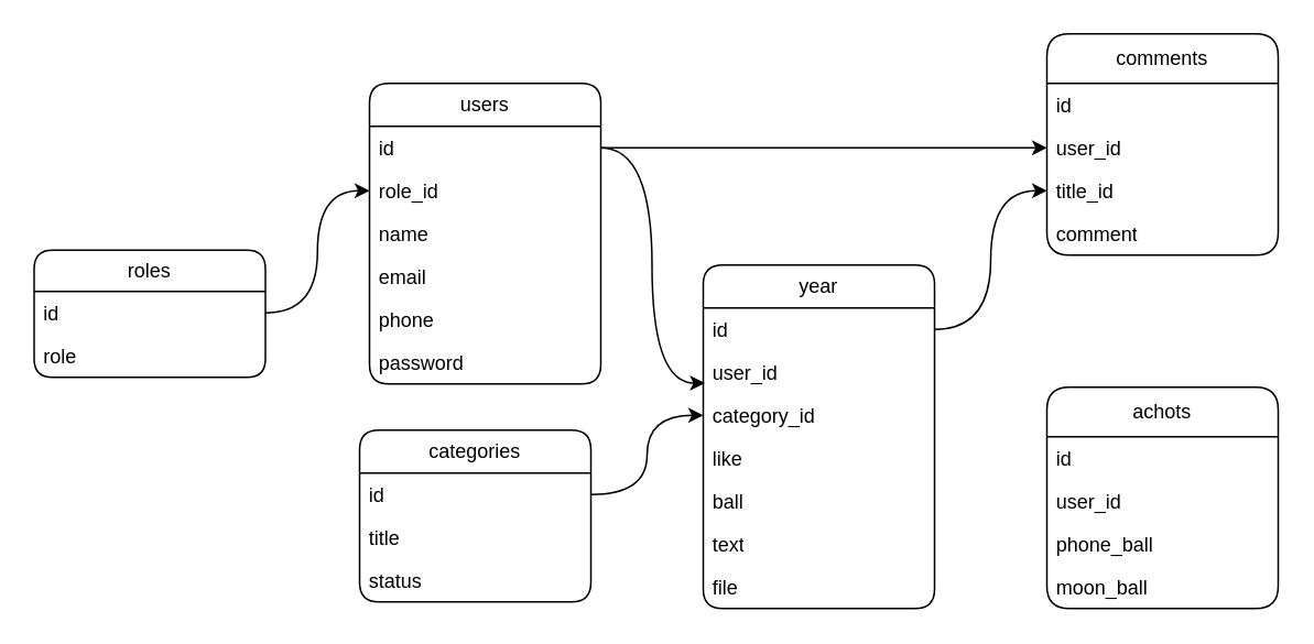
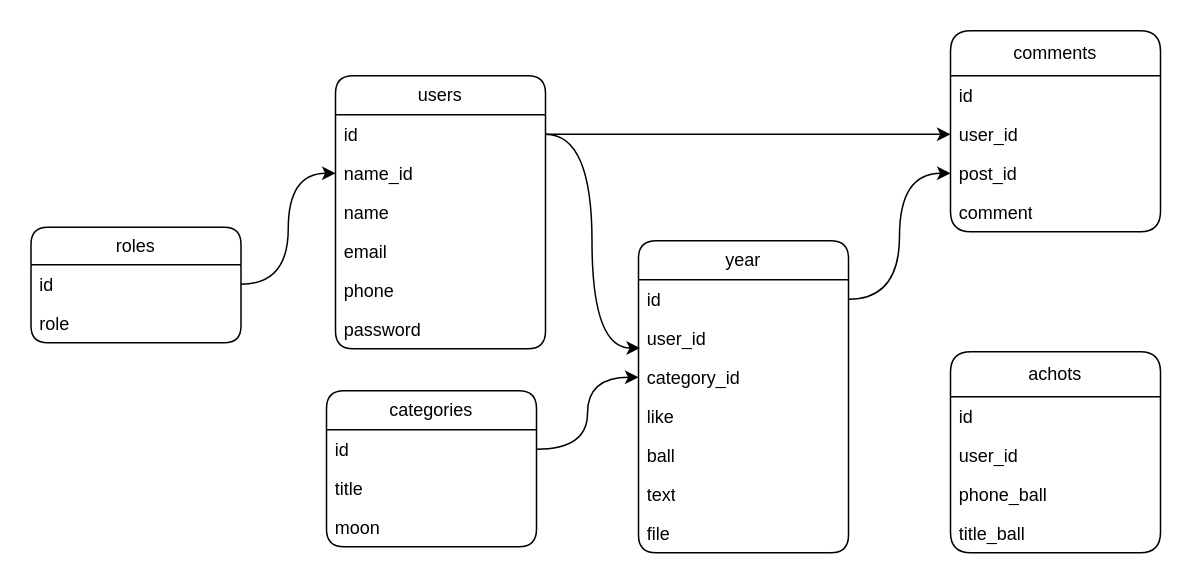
  <mxCell id="0" />
  <mxCell id="1" parent="0" />
  <mxCell id="2" value="roles" style="swimlane;fontStyle=0;childLayout=stackLayout;horizontal=1;startSize=25;fillColor=none;horizontalStack=0;resizeParent=1;resizeParentMax=0;resizeLast=0;collapsible=1;marginBottom=0;whiteSpace=wrap;html=1;rounded=1;" parent="1" vertex="1"><mxGeometry x="20" y="151" width="140" height="77" as="geometry" /></mxCell>
  <mxCell id="3" value="id" style="text;strokeColor=none;fillColor=none;align=left;verticalAlign=top;spacingLeft=4;spacingRight=4;overflow=hidden;rotatable=0;points=[[0,0.5],[1,0.5]];portConstraint=eastwest;whiteSpace=wrap;html=1;rounded=1;" parent="2" vertex="1"><mxGeometry y="25" width="140" height="26" as="geometry" /></mxCell>
  <mxCell id="4" value="role" style="text;strokeColor=none;fillColor=none;align=left;verticalAlign=top;spacingLeft=4;spacingRight=4;overflow=hidden;rotatable=0;points=[[0,0.5],[1,0.5]];portConstraint=eastwest;whiteSpace=wrap;html=1;rounded=1;" parent="2" vertex="1"><mxGeometry y="51" width="140" height="26" as="geometry" /></mxCell>
  <mxCell id="5" value="users" style="swimlane;fontStyle=0;childLayout=stackLayout;horizontal=1;startSize=26;fillColor=none;horizontalStack=0;resizeParent=1;resizeParentMax=0;resizeLast=0;collapsible=1;marginBottom=0;whiteSpace=wrap;html=1;rounded=1;" parent="1" vertex="1"><mxGeometry x="223" y="50" width="140" height="182" as="geometry" /></mxCell>
  <mxCell id="6" value="id" style="text;strokeColor=none;fillColor=none;align=left;verticalAlign=top;spacingLeft=4;spacingRight=4;overflow=hidden;rotatable=0;points=[[0,0.5],[1,0.5]];portConstraint=eastwest;whiteSpace=wrap;html=1;rounded=1;" parent="5" vertex="1"><mxGeometry y="26" width="140" height="26" as="geometry" /></mxCell>
- <mxCell id="7" value="role_id" style="text;strokeColor=none;fillColor=none;align=left;verticalAlign=top;spacingLeft=4;spacingRight=4;overflow=hidden;rotatable=0;points=[[0,0.5],[1,0.5]];portConstraint=eastwest;whiteSpace=wrap;html=1;rounded=1;" parent="5" vertex="1"><mxGeometry y="52" width="140" height="26" as="geometry" /></mxCell>
+ <mxCell id="7" value="name_id" style="text;strokeColor=none;fillColor=none;align=left;verticalAlign=top;spacingLeft=4;spacingRight=4;overflow=hidden;rotatable=0;points=[[0,0.5],[1,0.5]];portConstraint=eastwest;whiteSpace=wrap;html=1;rounded=1;" parent="5" vertex="1"><mxGeometry y="52" width="140" height="26" as="geometry" /></mxCell>
  <mxCell id="8" value="name" style="text;strokeColor=none;fillColor=none;align=left;verticalAlign=top;spacingLeft=4;spacingRight=4;overflow=hidden;rotatable=0;points=[[0,0.5],[1,0.5]];portConstraint=eastwest;whiteSpace=wrap;html=1;rounded=1;" parent="5" vertex="1"><mxGeometry y="78" width="140" height="26" as="geometry" /></mxCell>
  <mxCell id="9" value="email" style="text;strokeColor=none;fillColor=none;align=left;verticalAlign=top;spacingLeft=4;spacingRight=4;overflow=hidden;rotatable=0;points=[[0,0.5],[1,0.5]];portConstraint=eastwest;whiteSpace=wrap;html=1;rounded=1;" parent="5" vertex="1"><mxGeometry y="104" width="140" height="26" as="geometry" /></mxCell>
  <mxCell id="10" value="phone" style="text;strokeColor=none;fillColor=none;align=left;verticalAlign=top;spacingLeft=4;spacingRight=4;overflow=hidden;rotatable=0;points=[[0,0.5],[1,0.5]];portConstraint=eastwest;whiteSpace=wrap;html=1;rounded=1;" parent="5" vertex="1"><mxGeometry y="130" width="140" height="26" as="geometry" /></mxCell>
  <mxCell id="11" value="password" style="text;strokeColor=none;fillColor=none;align=left;verticalAlign=top;spacingLeft=4;spacingRight=4;overflow=hidden;rotatable=0;points=[[0,0.5],[1,0.5]];portConstraint=eastwest;whiteSpace=wrap;html=1;rounded=1;" parent="5" vertex="1"><mxGeometry y="156" width="140" height="26" as="geometry" /></mxCell>
  <mxCell id="12" value="categories" style="swimlane;fontStyle=0;childLayout=stackLayout;horizontal=1;startSize=26;fillColor=none;horizontalStack=0;resizeParent=1;resizeParentMax=0;resizeLast=0;collapsible=1;marginBottom=0;whiteSpace=wrap;html=1;rounded=1;" parent="1" vertex="1"><mxGeometry x="217" y="260" width="140" height="104" as="geometry" /></mxCell>
  <mxCell id="13" value="id" style="text;strokeColor=none;fillColor=none;align=left;verticalAlign=top;spacingLeft=4;spacingRight=4;overflow=hidden;rotatable=0;points=[[0,0.5],[1,0.5]];portConstraint=eastwest;whiteSpace=wrap;html=1;rounded=1;" parent="12" vertex="1"><mxGeometry y="26" width="140" height="26" as="geometry" /></mxCell>
  <mxCell id="14" value="title" style="text;strokeColor=none;fillColor=none;align=left;verticalAlign=top;spacingLeft=4;spacingRight=4;overflow=hidden;rotatable=0;points=[[0,0.5],[1,0.5]];portConstraint=eastwest;whiteSpace=wrap;html=1;rounded=1;" vertex="1" parent="12"><mxGeometry y="52" width="140" height="26" as="geometry" /></mxCell>
- <mxCell id="15" value="status" style="text;strokeColor=none;fillColor=none;align=left;verticalAlign=top;spacingLeft=4;spacingRight=4;overflow=hidden;rotatable=0;points=[[0,0.5],[1,0.5]];portConstraint=eastwest;whiteSpace=wrap;html=1;rounded=1;" parent="12" vertex="1"><mxGeometry y="78" width="140" height="26" as="geometry" /></mxCell>
+ <mxCell id="15" value="moon" style="text;strokeColor=none;fillColor=none;align=left;verticalAlign=top;spacingLeft=4;spacingRight=4;overflow=hidden;rotatable=0;points=[[0,0.5],[1,0.5]];portConstraint=eastwest;whiteSpace=wrap;html=1;rounded=1;" parent="12" vertex="1"><mxGeometry y="78" width="140" height="26" as="geometry" /></mxCell>
  <mxCell id="16" value="year" style="swimlane;fontStyle=0;childLayout=stackLayout;horizontal=1;startSize=26;fillColor=none;horizontalStack=0;resizeParent=1;resizeParentMax=0;resizeLast=0;collapsible=1;marginBottom=0;whiteSpace=wrap;html=1;rounded=1;" parent="1" vertex="1"><mxGeometry x="425" y="160" width="140" height="208" as="geometry" /></mxCell>
  <mxCell id="17" value="id" style="text;strokeColor=none;fillColor=none;align=left;verticalAlign=top;spacingLeft=4;spacingRight=4;overflow=hidden;rotatable=0;points=[[0,0.5],[1,0.5]];portConstraint=eastwest;whiteSpace=wrap;html=1;rounded=1;" parent="16" vertex="1"><mxGeometry y="26" width="140" height="26" as="geometry" /></mxCell>
  <mxCell id="18" value="user_id" style="text;strokeColor=none;fillColor=none;align=left;verticalAlign=top;spacingLeft=4;spacingRight=4;overflow=hidden;rotatable=0;points=[[0,0.5],[1,0.5]];portConstraint=eastwest;whiteSpace=wrap;html=1;rounded=1;" parent="16" vertex="1"><mxGeometry y="52" width="140" height="26" as="geometry" /></mxCell>
  <mxCell id="19" value="category_id" style="text;strokeColor=none;fillColor=none;align=left;verticalAlign=top;spacingLeft=4;spacingRight=4;overflow=hidden;rotatable=0;points=[[0,0.5],[1,0.5]];portConstraint=eastwest;whiteSpace=wrap;html=1;rounded=1;" parent="16" vertex="1"><mxGeometry y="78" width="140" height="26" as="geometry" /></mxCell>
  <mxCell id="20" value="like" style="text;strokeColor=none;fillColor=none;align=left;verticalAlign=top;spacingLeft=4;spacingRight=4;overflow=hidden;rotatable=0;points=[[0,0.5],[1,0.5]];portConstraint=eastwest;whiteSpace=wrap;html=1;rounded=1;" parent="16" vertex="1"><mxGeometry y="104" width="140" height="26" as="geometry" /></mxCell>
  <mxCell id="21" value="ball" style="text;strokeColor=none;fillColor=none;align=left;verticalAlign=top;spacingLeft=4;spacingRight=4;overflow=hidden;rotatable=0;points=[[0,0.5],[1,0.5]];portConstraint=eastwest;whiteSpace=wrap;html=1;rounded=1;" parent="16" vertex="1"><mxGeometry y="130" width="140" height="26" as="geometry" /></mxCell>
  <mxCell id="22" value="text&lt;br&gt;" style="text;strokeColor=none;fillColor=none;align=left;verticalAlign=top;spacingLeft=4;spacingRight=4;overflow=hidden;rotatable=0;points=[[0,0.5],[1,0.5]];portConstraint=eastwest;whiteSpace=wrap;html=1;rounded=1;" parent="16" vertex="1"><mxGeometry y="156" width="140" height="26" as="geometry" /></mxCell>
  <mxCell id="23" value="file" style="text;strokeColor=none;fillColor=none;align=left;verticalAlign=top;spacingLeft=4;spacingRight=4;overflow=hidden;rotatable=0;points=[[0,0.5],[1,0.5]];portConstraint=eastwest;whiteSpace=wrap;html=1;rounded=1;" vertex="1" parent="16"><mxGeometry y="182" width="140" height="26" as="geometry" /></mxCell>
  <mxCell id="24" value="comments" style="swimlane;fontStyle=0;childLayout=stackLayout;horizontal=1;startSize=30;fillColor=none;horizontalStack=0;resizeParent=1;resizeParentMax=0;resizeLast=0;collapsible=1;marginBottom=0;whiteSpace=wrap;html=1;rounded=1;" parent="1" vertex="1"><mxGeometry x="633" y="20" width="140" height="134" as="geometry" /></mxCell>
  <mxCell id="25" value="id" style="text;strokeColor=none;fillColor=none;align=left;verticalAlign=top;spacingLeft=4;spacingRight=4;overflow=hidden;rotatable=0;points=[[0,0.5],[1,0.5]];portConstraint=eastwest;whiteSpace=wrap;html=1;rounded=1;" parent="24" vertex="1"><mxGeometry y="30" width="140" height="26" as="geometry" /></mxCell>
  <mxCell id="26" value="user_id" style="text;strokeColor=none;fillColor=none;align=left;verticalAlign=top;spacingLeft=4;spacingRight=4;overflow=hidden;rotatable=0;points=[[0,0.5],[1,0.5]];portConstraint=eastwest;whiteSpace=wrap;html=1;rounded=1;" parent="24" vertex="1"><mxGeometry y="56" width="140" height="26" as="geometry" /></mxCell>
- <mxCell id="27" value="title_id" style="text;strokeColor=none;fillColor=none;align=left;verticalAlign=top;spacingLeft=4;spacingRight=4;overflow=hidden;rotatable=0;points=[[0,0.5],[1,0.5]];portConstraint=eastwest;whiteSpace=wrap;html=1;rounded=1;" parent="24" vertex="1"><mxGeometry y="82" width="140" height="26" as="geometry" /></mxCell>
+ <mxCell id="27" value="post_id" style="text;strokeColor=none;fillColor=none;align=left;verticalAlign=top;spacingLeft=4;spacingRight=4;overflow=hidden;rotatable=0;points=[[0,0.5],[1,0.5]];portConstraint=eastwest;whiteSpace=wrap;html=1;rounded=1;" parent="24" vertex="1"><mxGeometry y="82" width="140" height="26" as="geometry" /></mxCell>
  <mxCell id="28" value="comment" style="text;strokeColor=none;fillColor=none;align=left;verticalAlign=top;spacingLeft=4;spacingRight=4;overflow=hidden;rotatable=0;points=[[0,0.5],[1,0.5]];portConstraint=eastwest;whiteSpace=wrap;html=1;rounded=1;" parent="24" vertex="1"><mxGeometry y="108" width="140" height="26" as="geometry" /></mxCell>
  <mxCell id="29" style="edgeStyle=orthogonalEdgeStyle;rounded=0;orthogonalLoop=1;jettySize=auto;html=1;exitX=1;exitY=0.5;exitDx=0;exitDy=0;entryX=0;entryY=0.5;entryDx=0;entryDy=0;curved=1;" parent="1" source="13" target="19" edge="1"><mxGeometry relative="1" as="geometry" /></mxCell>
  <mxCell id="30" style="edgeStyle=orthogonalEdgeStyle;rounded=0;orthogonalLoop=1;jettySize=auto;html=1;exitX=1;exitY=0.5;exitDx=0;exitDy=0;entryX=0;entryY=0.5;entryDx=0;entryDy=0;curved=1;" parent="1" source="17" target="27" edge="1"><mxGeometry relative="1" as="geometry" /></mxCell>
  <mxCell id="31" style="edgeStyle=orthogonalEdgeStyle;rounded=0;orthogonalLoop=1;jettySize=auto;html=1;exitX=1;exitY=0.5;exitDx=0;exitDy=0;entryX=0;entryY=0.5;entryDx=0;entryDy=0;curved=1;" parent="1" source="6" target="26" edge="1"><mxGeometry relative="1" as="geometry" /></mxCell>
  <mxCell id="32" style="edgeStyle=orthogonalEdgeStyle;rounded=0;orthogonalLoop=1;jettySize=auto;html=1;exitX=1;exitY=0.5;exitDx=0;exitDy=0;entryX=0;entryY=0.5;entryDx=0;entryDy=0;curved=1;" parent="1" source="3" target="7" edge="1"><mxGeometry relative="1" as="geometry" /></mxCell>
  <mxCell id="33" style="edgeStyle=orthogonalEdgeStyle;rounded=0;orthogonalLoop=1;jettySize=auto;html=1;exitX=1;exitY=0.5;exitDx=0;exitDy=0;entryX=0.007;entryY=0.75;entryDx=0;entryDy=0;entryPerimeter=0;curved=1;" parent="1" source="6" target="18" edge="1"><mxGeometry relative="1" as="geometry" /></mxCell>
  <mxCell id="34" value="achots" style="swimlane;fontStyle=0;childLayout=stackLayout;horizontal=1;startSize=30;fillColor=none;horizontalStack=0;resizeParent=1;resizeParentMax=0;resizeLast=0;collapsible=1;marginBottom=0;whiteSpace=wrap;html=1;rounded=1;" parent="1" vertex="1"><mxGeometry x="633" y="234" width="140" height="134" as="geometry" /></mxCell>
  <mxCell id="35" value="id" style="text;strokeColor=none;fillColor=none;align=left;verticalAlign=top;spacingLeft=4;spacingRight=4;overflow=hidden;rotatable=0;points=[[0,0.5],[1,0.5]];portConstraint=eastwest;whiteSpace=wrap;html=1;rounded=1;" parent="34" vertex="1"><mxGeometry y="30" width="140" height="26" as="geometry" /></mxCell>
  <mxCell id="36" value="user_id" style="text;strokeColor=none;fillColor=none;align=left;verticalAlign=top;spacingLeft=4;spacingRight=4;overflow=hidden;rotatable=0;points=[[0,0.5],[1,0.5]];portConstraint=eastwest;whiteSpace=wrap;html=1;rounded=1;" parent="34" vertex="1"><mxGeometry y="56" width="140" height="26" as="geometry" /></mxCell>
  <mxCell id="37" value="phone_ball" style="text;strokeColor=none;fillColor=none;align=left;verticalAlign=top;spacingLeft=4;spacingRight=4;overflow=hidden;rotatable=0;points=[[0,0.5],[1,0.5]];portConstraint=eastwest;whiteSpace=wrap;html=1;rounded=1;" parent="34" vertex="1"><mxGeometry y="82" width="140" height="26" as="geometry" /></mxCell>
- <mxCell id="38" value="moon_ball" style="text;strokeColor=none;fillColor=none;align=left;verticalAlign=top;spacingLeft=4;spacingRight=4;overflow=hidden;rotatable=0;points=[[0,0.5],[1,0.5]];portConstraint=eastwest;whiteSpace=wrap;html=1;rounded=1;" parent="34" vertex="1"><mxGeometry y="108" width="140" height="26" as="geometry" /></mxCell>
+ <mxCell id="38" value="title_ball" style="text;strokeColor=none;fillColor=none;align=left;verticalAlign=top;spacingLeft=4;spacingRight=4;overflow=hidden;rotatable=0;points=[[0,0.5],[1,0.5]];portConstraint=eastwest;whiteSpace=wrap;html=1;rounded=1;" parent="34" vertex="1"><mxGeometry y="108" width="140" height="26" as="geometry" /></mxCell>
